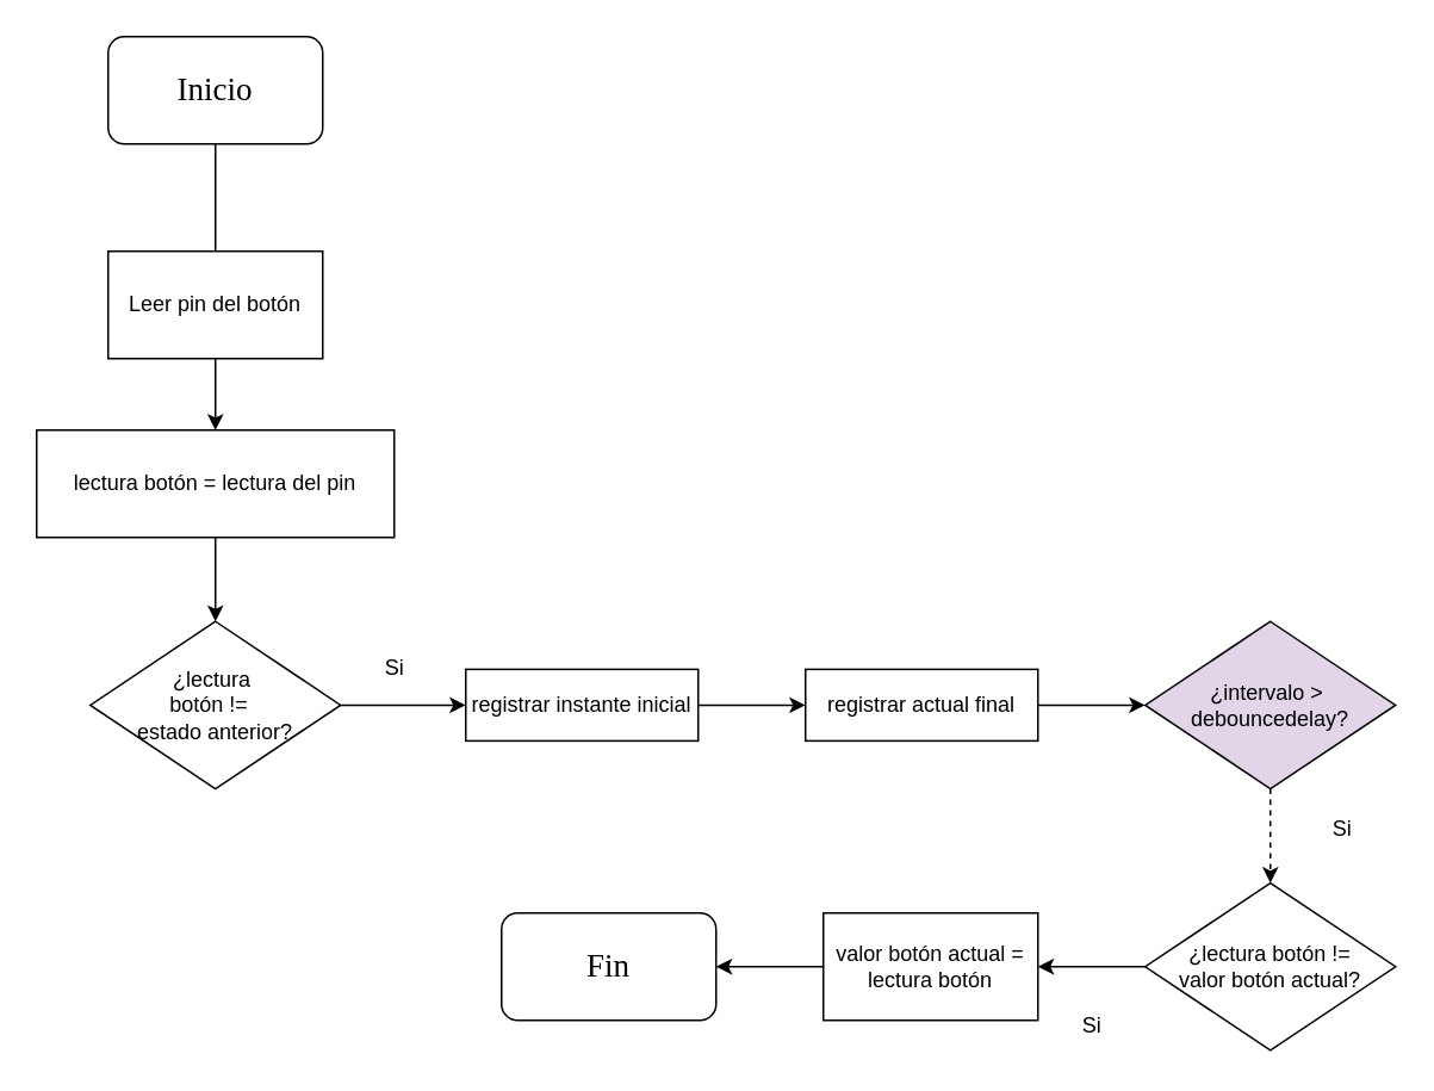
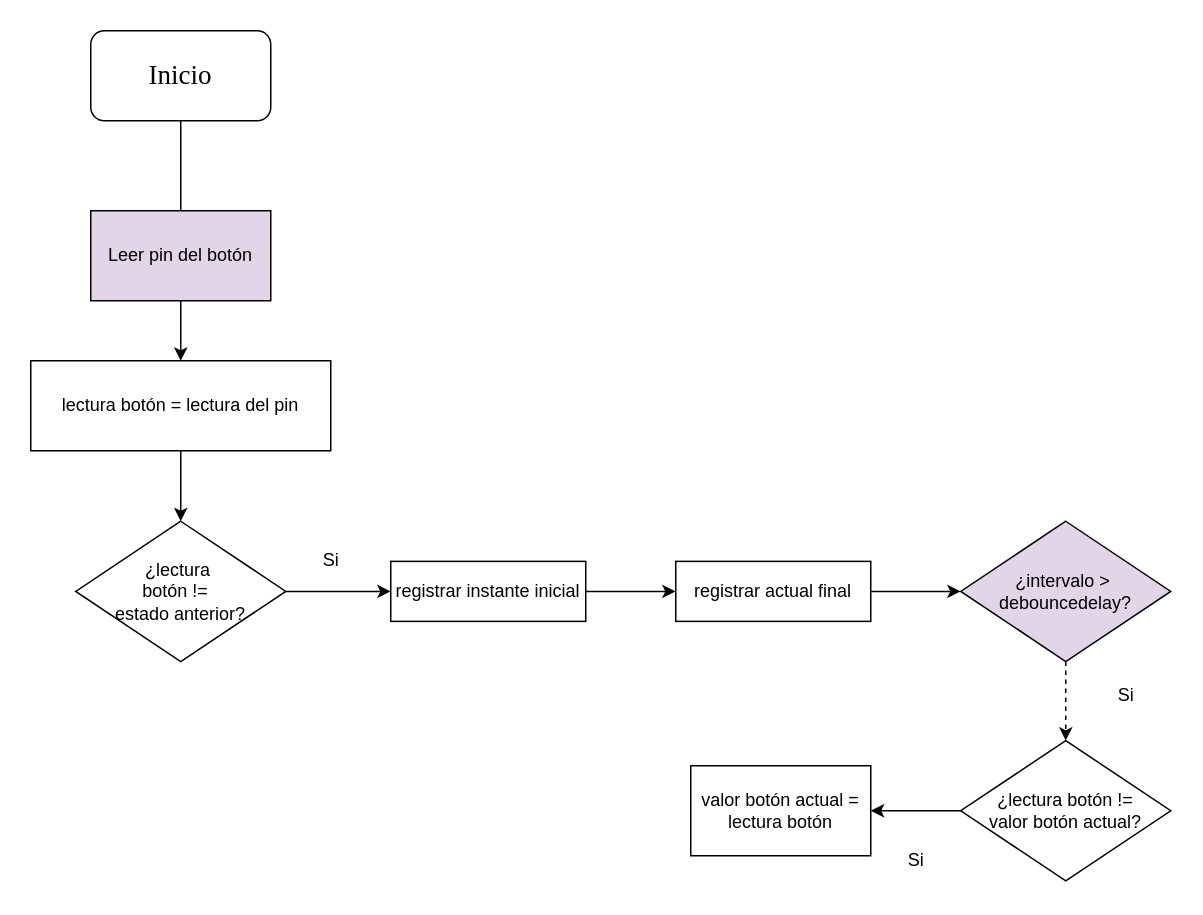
  <mxCell id="0" />
  <mxCell id="1" parent="0" />
  <mxCell id="2" style="edgeStyle=none;html=1;exitX=0.5;exitY=1;exitDx=0;exitDy=0;entryX=0.5;entryY=0;entryDx=0;entryDy=0;endArrow=none;" edge="1" parent="1" source="3" target="5"><mxGeometry relative="1" as="geometry" /></mxCell>
  <mxCell id="3" value="&lt;font face=&quot;Times New Roman&quot; style=&quot;font-size: 18px;&quot;&gt;Inicio&lt;/font&gt;" style="rounded=1;whiteSpace=wrap;html=1;" vertex="1" parent="1"><mxGeometry x="60" y="20" width="120" height="60" as="geometry" /></mxCell>
  <mxCell id="4" style="edgeStyle=none;html=1;exitX=0.5;exitY=1;exitDx=0;exitDy=0;entryX=0.5;entryY=0;entryDx=0;entryDy=0;" edge="1" parent="1" source="5" target="9"><mxGeometry relative="1" as="geometry" /></mxCell>
- <mxCell id="5" value="Leer pin del botón" style="rounded=0;whiteSpace=wrap;html=1;" vertex="1" parent="1"><mxGeometry x="60" y="140" width="120" height="60" as="geometry" /></mxCell>
+ <mxCell id="5" value="Leer pin del botón" style="rounded=0;whiteSpace=wrap;html=1;fillColor=#e1d5e7;" vertex="1" parent="1"><mxGeometry x="60" y="140" width="120" height="60" as="geometry" /></mxCell>
  <mxCell id="6" style="edgeStyle=none;html=1;exitX=1;exitY=0.5;exitDx=0;exitDy=0;entryX=0;entryY=0.5;entryDx=0;entryDy=0;" edge="1" parent="1" source="7" target="11"><mxGeometry relative="1" as="geometry" /></mxCell>
  <mxCell id="7" value="¿lectura&amp;nbsp;&lt;div&gt;botón !=&amp;nbsp;&amp;nbsp;&lt;/div&gt;&lt;div&gt;estado anterior?&lt;/div&gt;" style="rhombus;whiteSpace=wrap;html=1;" vertex="1" parent="1"><mxGeometry x="50" y="347" width="140" height="93.5" as="geometry" /></mxCell>
  <mxCell id="8" style="edgeStyle=none;html=1;exitX=0.5;exitY=1;exitDx=0;exitDy=0;entryX=0.5;entryY=0;entryDx=0;entryDy=0;" edge="1" parent="1" source="9" target="7"><mxGeometry relative="1" as="geometry" /></mxCell>
  <mxCell id="9" value="lectura botón = l&lt;span style=&quot;background-color: transparent;&quot;&gt;ectura del pin&lt;/span&gt;" style="rounded=0;whiteSpace=wrap;html=1;" vertex="1" parent="1"><mxGeometry x="20" y="240" width="200" height="60" as="geometry" /></mxCell>
  <mxCell id="10" style="edgeStyle=none;html=1;exitX=1;exitY=0.5;exitDx=0;exitDy=0;entryX=0;entryY=0.5;entryDx=0;entryDy=0;" edge="1" parent="1" source="11" target="15"><mxGeometry relative="1" as="geometry" /></mxCell>
  <mxCell id="11" value="registrar instante inicial" style="rounded=0;whiteSpace=wrap;html=1;" vertex="1" parent="1"><mxGeometry x="260" y="373.75" width="130" height="40" as="geometry" /></mxCell>
  <mxCell id="12" style="edgeStyle=none;html=1;exitX=0.5;exitY=1;exitDx=0;exitDy=0;entryX=0.5;entryY=0;entryDx=0;entryDy=0;dashed=1;" edge="1" parent="1" source="13" target="17"><mxGeometry relative="1" as="geometry" /></mxCell>
  <mxCell id="13" value="¿intervalo &amp;gt;&amp;nbsp;&lt;div&gt;debouncedelay?&lt;/div&gt;" style="rhombus;whiteSpace=wrap;html=1;fillColor=#e1d5e7;" vertex="1" parent="1"><mxGeometry x="640" y="347" width="140" height="93.5" as="geometry" /></mxCell>
  <mxCell id="14" style="edgeStyle=none;html=1;exitX=1;exitY=0.5;exitDx=0;exitDy=0;entryX=0;entryY=0.5;entryDx=0;entryDy=0;" edge="1" parent="1" source="15" target="13"><mxGeometry relative="1" as="geometry" /></mxCell>
  <mxCell id="15" value="registrar actual final" style="rounded=0;whiteSpace=wrap;html=1;" vertex="1" parent="1"><mxGeometry x="450" y="373.75" width="130" height="40" as="geometry" /></mxCell>
  <mxCell id="16" style="edgeStyle=none;html=1;exitX=0;exitY=0.5;exitDx=0;exitDy=0;entryX=1;entryY=0.5;entryDx=0;entryDy=0;" edge="1" parent="1" source="17" target="19"><mxGeometry relative="1" as="geometry" /></mxCell>
  <mxCell id="17" value="¿lectura botón !=&lt;div&gt;valor botón actual?&lt;/div&gt;" style="rhombus;whiteSpace=wrap;html=1;" vertex="1" parent="1"><mxGeometry x="640" y="493.25" width="140" height="93.5" as="geometry" /></mxCell>
- <mxCell id="18" style="edgeStyle=none;html=1;exitX=0;exitY=0.5;exitDx=0;exitDy=0;entryX=1;entryY=0.5;entryDx=0;entryDy=0;" edge="1" parent="1" source="19" target="20"><mxGeometry relative="1" as="geometry" /></mxCell>
  <mxCell id="19" value="valor botón actual =&lt;div&gt;lectura botón&lt;/div&gt;" style="rounded=0;whiteSpace=wrap;html=1;" vertex="1" parent="1"><mxGeometry x="460" y="510" width="120" height="60" as="geometry" /></mxCell>
- <mxCell id="20" value="&lt;font face=&quot;Times New Roman&quot; style=&quot;font-size: 18px;&quot;&gt;Fin&lt;/font&gt;" style="rounded=1;whiteSpace=wrap;html=1;" vertex="1" parent="1"><mxGeometry x="280" y="510" width="120" height="60" as="geometry" /></mxCell>
  <mxCell id="21" value="Si" style="text;html=1;align=center;verticalAlign=middle;resizable=0;points=[];autosize=1;strokeColor=none;fillColor=none;" vertex="1" parent="1"><mxGeometry x="205" y="358" width="30" height="30" as="geometry" /></mxCell>
  <mxCell id="22" value="Si" style="text;html=1;align=center;verticalAlign=middle;resizable=0;points=[];autosize=1;strokeColor=none;fillColor=none;" vertex="1" parent="1"><mxGeometry x="735" y="448" width="30" height="30" as="geometry" /></mxCell>
  <mxCell id="23" value="Si" style="text;html=1;align=center;verticalAlign=middle;resizable=0;points=[];autosize=1;strokeColor=none;fillColor=none;" vertex="1" parent="1"><mxGeometry x="595" y="558" width="30" height="30" as="geometry" /></mxCell>
